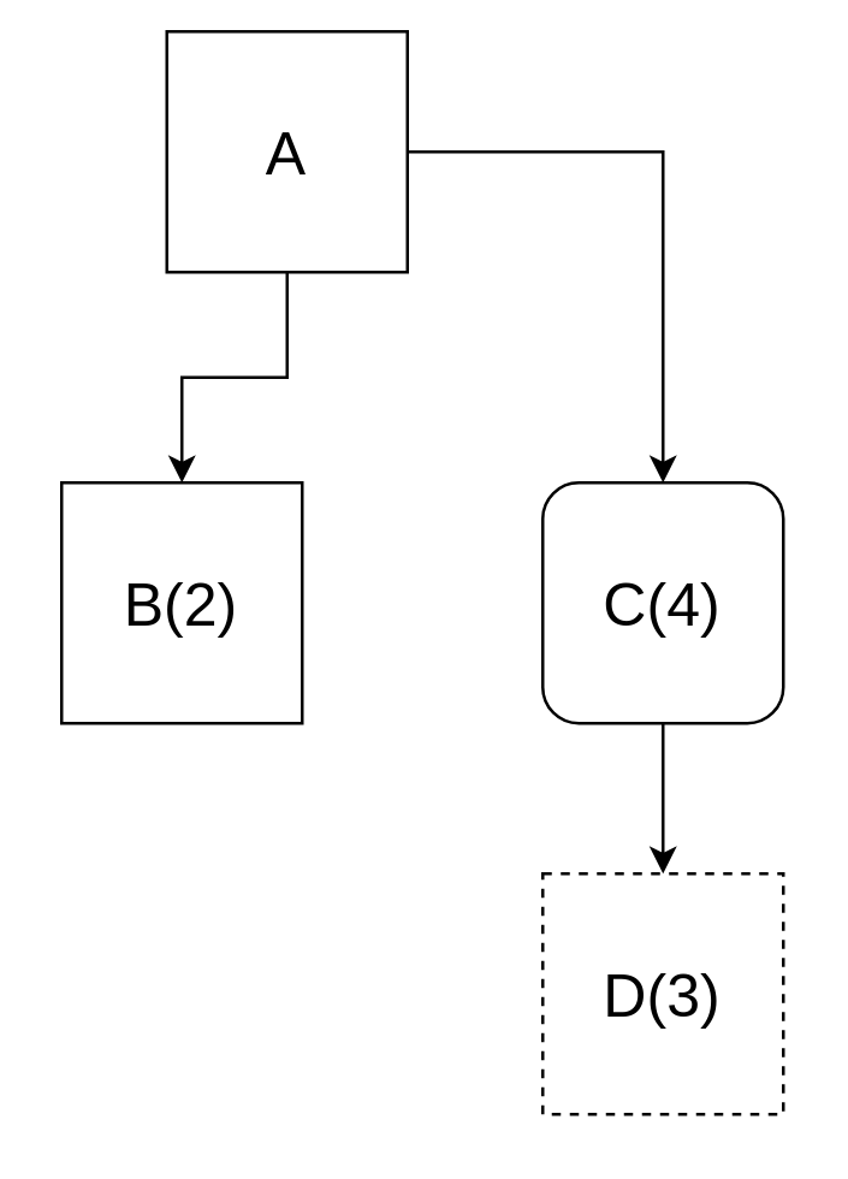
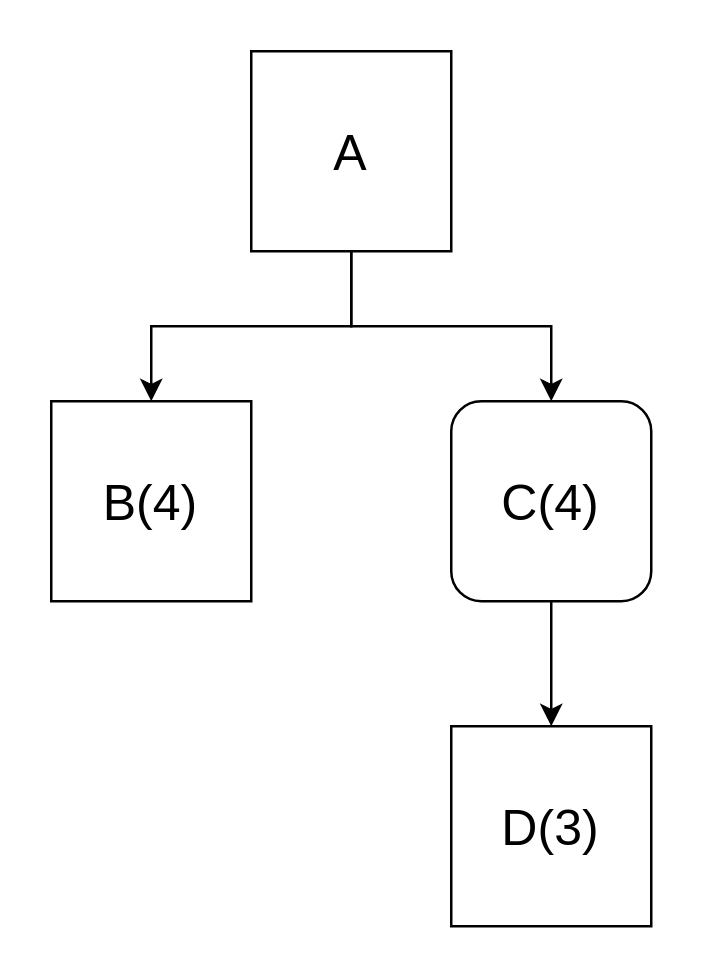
  <mxCell id="0" />
  <mxCell id="1" parent="0" />
  <mxCell id="2" style="edgeStyle=orthogonalEdgeStyle;rounded=0;orthogonalLoop=1;jettySize=auto;html=1;entryX=0.5;entryY=0;entryDx=0;entryDy=0;fontSize=20;" edge="1" parent="1" source="4" target="5"><mxGeometry relative="1" as="geometry" /></mxCell>
  <mxCell id="3" style="edgeStyle=orthogonalEdgeStyle;rounded=0;orthogonalLoop=1;jettySize=auto;html=1;entryX=0.5;entryY=0;entryDx=0;entryDy=0;fontSize=20;" edge="1" parent="1" source="4" target="7"><mxGeometry relative="1" as="geometry" /></mxCell>
- <mxCell id="4" value="&lt;font style=&quot;font-size: 20px;&quot;&gt;A&lt;/font&gt;" style="whiteSpace=wrap;html=1;aspect=fixed;" vertex="1" parent="1"><mxGeometry x="55" y="10" width="80" height="80" as="geometry" /></mxCell>
- <mxCell id="5" value="&lt;span style=&quot;font-size: 20px;&quot;&gt;B(2)&lt;/span&gt;" style="whiteSpace=wrap;html=1;aspect=fixed;" vertex="1" parent="1"><mxGeometry x="20" y="160" width="80" height="80" as="geometry" /></mxCell>
+ <mxCell id="4" value="&lt;font style=&quot;font-size: 20px;&quot;&gt;A&lt;/font&gt;" style="whiteSpace=wrap;html=1;aspect=fixed;" vertex="1" parent="1"><mxGeometry x="100" y="20" width="80" height="80" as="geometry" /></mxCell>
+ <mxCell id="5" value="&lt;span style=&quot;font-size: 20px;&quot;&gt;B(4)&lt;/span&gt;" style="whiteSpace=wrap;html=1;aspect=fixed;" vertex="1" parent="1"><mxGeometry x="20" y="160" width="80" height="80" as="geometry" /></mxCell>
  <mxCell id="6" style="edgeStyle=orthogonalEdgeStyle;rounded=0;orthogonalLoop=1;jettySize=auto;html=1;entryX=0.5;entryY=0;entryDx=0;entryDy=0;fontSize=20;" edge="1" parent="1" source="7" target="8"><mxGeometry relative="1" as="geometry" /></mxCell>
  <mxCell id="7" value="&lt;font style=&quot;font-size: 20px;&quot;&gt;C(4)&lt;/font&gt;" style="whiteSpace=wrap;html=1;aspect=fixed;rounded=1;" vertex="1" parent="1"><mxGeometry x="180" y="160" width="80" height="80" as="geometry" /></mxCell>
- <mxCell id="8" value="&lt;span style=&quot;font-size: 20px;&quot;&gt;D(3)&lt;/span&gt;" style="whiteSpace=wrap;html=1;aspect=fixed;dashed=1;" vertex="1" parent="1"><mxGeometry x="180" y="290" width="80" height="80" as="geometry" /></mxCell>
+ <mxCell id="8" value="&lt;span style=&quot;font-size: 20px;&quot;&gt;D(3)&lt;/span&gt;" style="whiteSpace=wrap;html=1;aspect=fixed;" vertex="1" parent="1"><mxGeometry x="180" y="290" width="80" height="80" as="geometry" /></mxCell>
